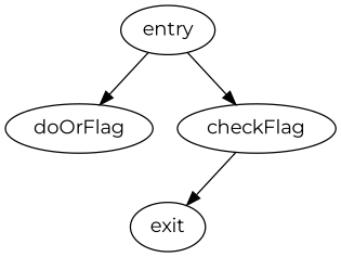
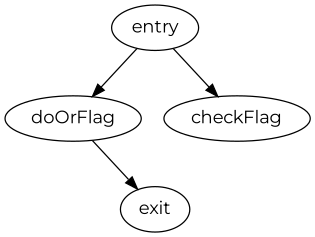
  digraph {
    fontname=Montserrat
    node [fontname=Montserrat]
    edge [fontname=Montserrat]
    entry [se_triggerCondition0="(ctx, log) => {\n        return true;\n    }" se_type0=OnDemandTrigger]
    doOrFlag [se_action0="(ctx, log) => {          \n      if (!((IDictionary<string, object>)ctx.State).ContainsKey(\"retryContext\")){\n        ctx.State.retryContext = new ExpandoObject();\n        ctx.State.retryContext.retryNum = 1;            \n        ctx.State.retryContext.allowedNumOfRetries = 3;             \n      }else{        \n        ctx.State.retryContext.retryNum += 1;\n        Thread.Sleep(1000 * (int)ctx.State.retryContext.retryNum);\n      }            \n  \n      if(ctx.State.retryContext.retryNum > ctx.State.retryContext.allowedNumOfRetries){\n        log.LogError($\"Maximum number of retries ({ctx.State.retryContext.allowedNumOfRetries}) exceeded while executing {ctx.CurrentNode} node.\");\n        throw new Exception($\"Maximum number of retries ({ctx.State.retryContext.allowedNumOfRetries}) exceeded while executing {ctx.CurrentNode} node.\");\n      }                \n    }" se_method1=GET se_modifyRequest1="(request, ctx, log) => {          \n      if(ctx.State.retryContext.retryNum == ctx.State.retryContext.allowedNumOfRetries){\n        ctx.State.sessionId = $\"{ctx.State.fallbackSessionId}\";     \n      }\n        \n      request.RequestUri = new Uri($\"api/v1/Sessions/{ctx.State.sessionId}\", UriKind.RelativeOrAbsolute);              \n    }" se_processResponse1="async (response, ctx, log) => {    \n      if(response.IsSuccessStatusCode){\n        var stringResponse = await response.Content.ReadAsStringAsync();\n        ctx.State.Result = JsonConvert.DeserializeObject<dynamic>(stringResponse);\n        ctx.State.retryContext.executionStatus = true;\n      }else{\n        ctx.State.retryContext.executionStatus = false;\n      }          \n    }" se_service1=SessionManager se_type0=Action se_type1=Api]
    checkFlag [se_determineNode2="(ctx, log) => {\n      if(ctx.State.retryContext.executionStatus == false){\n        return \"doOrFlag\";\n      }\n      \n      return \"\";\n    }" se_type2=GoTo]
    exit
    entry -> doOrFlag
    entry -> checkFlag
-   checkFlag -> exit
+   doOrFlag -> exit
  }
